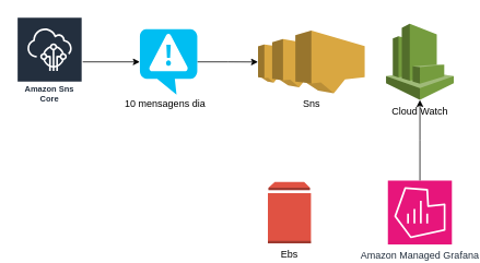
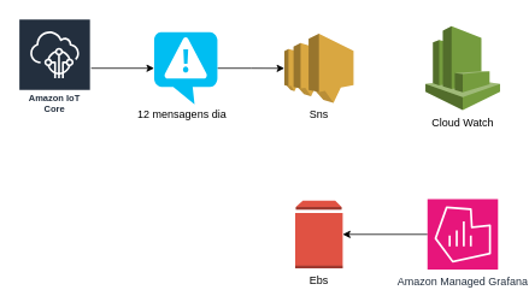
  <mxCell id="0" />
  <mxCell id="1" parent="0" />
  <mxCell id="2" value="" style="edgeStyle=orthogonalEdgeStyle;rounded=0;orthogonalLoop=1;jettySize=auto;html=1;" edge="1" parent="1" source="3" target="5"><mxGeometry relative="1" as="geometry" /></mxCell>
- <mxCell id="3" value="Amazon Sns Core" style="sketch=0;outlineConnect=0;fontColor=#232F3E;gradientColor=none;strokeColor=#ffffff;fillColor=#232F3E;dashed=0;verticalLabelPosition=middle;verticalAlign=bottom;align=center;html=1;whiteSpace=wrap;fontSize=10;fontStyle=1;spacing=3;shape=mxgraph.aws4.productIcon;prIcon=mxgraph.aws4.iot_core;" vertex="1" parent="1"><mxGeometry x="20" y="20" width="80" height="110" as="geometry" /></mxCell>
+ <mxCell id="3" value="Amazon IoT Core" style="sketch=0;outlineConnect=0;fontColor=#232F3E;gradientColor=none;strokeColor=#ffffff;fillColor=#232F3E;dashed=0;verticalLabelPosition=middle;verticalAlign=bottom;align=center;html=1;whiteSpace=wrap;fontSize=10;fontStyle=1;spacing=3;shape=mxgraph.aws4.productIcon;prIcon=mxgraph.aws4.iot_core;" vertex="1" parent="1"><mxGeometry x="20" y="20" width="80" height="110" as="geometry" /></mxCell>
  <mxCell id="4" value="" style="edgeStyle=orthogonalEdgeStyle;rounded=0;orthogonalLoop=1;jettySize=auto;html=1;" edge="1" parent="1" source="5" target="7"><mxGeometry relative="1" as="geometry" /></mxCell>
  <mxCell id="5" value="" style="verticalLabelPosition=bottom;html=1;verticalAlign=top;align=center;strokeColor=none;fillColor=#00BEF2;shape=mxgraph.azure.notification_topic;" vertex="1" parent="1"><mxGeometry x="170" y="35" width="70" height="80" as="geometry" /></mxCell>
- <mxCell id="6" value="10 mensagens dia" style="text;whiteSpace=wrap;" vertex="1" parent="1"><mxGeometry x="150" y="111.5" width="130" height="40" as="geometry" /></mxCell>
- <mxCell id="7" value="Sns" style="outlineConnect=0;dashed=0;verticalLabelPosition=bottom;verticalAlign=top;align=center;html=1;shape=mxgraph.aws3.sns;fillColor=#D9A741;gradientColor=none;" vertex="1" parent="1"><mxGeometry x="314" y="36.75" width="130" height="76.5" as="geometry" /></mxCell>
+ <mxCell id="6" value="12 mensagens dia" style="text;whiteSpace=wrap;" vertex="1" parent="1"><mxGeometry x="150" y="111.5" width="130" height="40" as="geometry" /></mxCell>
+ <mxCell id="7" value="Sns" style="outlineConnect=0;dashed=0;verticalLabelPosition=bottom;verticalAlign=top;align=center;html=1;shape=mxgraph.aws3.sns;fillColor=#D9A741;gradientColor=none;" vertex="1" parent="1"><mxGeometry x="314" y="36.75" width="76.5" height="76.5" as="geometry" /></mxCell>
  <mxCell id="8" value="Cloud Watch" style="outlineConnect=0;dashed=0;verticalLabelPosition=bottom;verticalAlign=top;align=center;html=1;shape=mxgraph.aws3.cloudwatch;fillColor=#759C3E;gradientColor=none;" vertex="1" parent="1"><mxGeometry x="470" y="28.5" width="82.5" height="93" as="geometry" /></mxCell>
- <mxCell id="9" value="" style="edgeStyle=orthogonalEdgeStyle;rounded=0;orthogonalLoop=1;jettySize=auto;html=1;" edge="1" parent="1" source="10" target="8"><mxGeometry relative="1" as="geometry" /></mxCell>
+ <mxCell id="9" value="" style="edgeStyle=orthogonalEdgeStyle;rounded=0;orthogonalLoop=1;jettySize=auto;html=1;" edge="1" parent="1" source="10" target="11"><mxGeometry relative="1" as="geometry" /></mxCell>
  <mxCell id="10" value="Amazon Managed Grafana" style="sketch=0;points=[[0,0,0],[0.25,0,0],[0.5,0,0],[0.75,0,0],[1,0,0],[0,1,0],[0.25,1,0],[0.5,1,0],[0.75,1,0],[1,1,0],[0,0.25,0],[0,0.5,0],[0,0.75,0],[1,0.25,0],[1,0.5,0],[1,0.75,0]];points=[[0,0,0],[0.25,0,0],[0.5,0,0],[0.75,0,0],[1,0,0],[0,1,0],[0.25,1,0],[0.5,1,0],[0.75,1,0],[1,1,0],[0,0.25,0],[0,0.5,0],[0,0.75,0],[1,0.25,0],[1,0.5,0],[1,0.75,0]];outlineConnect=0;fontColor=#232F3E;fillColor=#E7157B;strokeColor=#ffffff;dashed=0;verticalLabelPosition=bottom;verticalAlign=top;align=center;html=1;fontSize=12;fontStyle=0;aspect=fixed;shape=mxgraph.aws4.resourceIcon;resIcon=mxgraph.aws4.managed_service_for_grafana;" vertex="1" parent="1"><mxGeometry x="472.25" y="220" width="78" height="78" as="geometry" /></mxCell>
  <mxCell id="11" value="Ebs" style="outlineConnect=0;dashed=0;verticalLabelPosition=bottom;verticalAlign=top;align=center;html=1;shape=mxgraph.aws3.volume;fillColor=#E05243;gradientColor=none;" vertex="1" parent="1"><mxGeometry x="326" y="221.5" width="52.5" height="75" as="geometry" /></mxCell>
